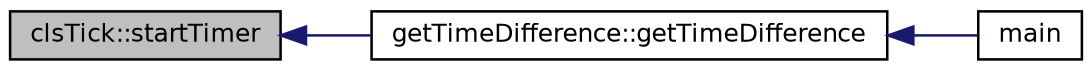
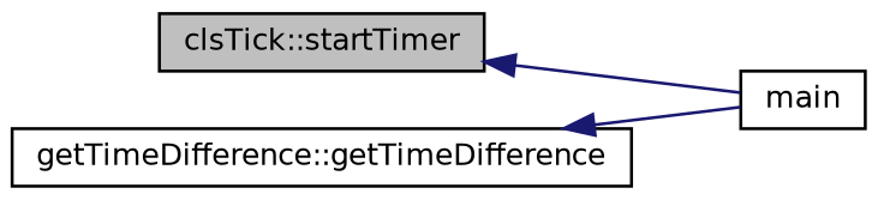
  digraph {
    rankdir=LR
    node [color=black fillcolor=white fontname=Helvetica fontsize=10 shape=record style=filled]
    edge [color=midnightblue dir=back fontname=Helvetica fontsize=10 labelfontname=Helvetica labelfontsize=10 style=solid]
    n1 [fillcolor=grey75 fontcolor=black height=0.2 label="clsTick::startTimer" width=0.4]
    n2 [height=0.2 label="getTimeDifference::getTimeDifference" width=0.4]
    n3 [height=0.2 label=main width=0.4]
-   n1 -> n2
+   n1 -> n3
    n2 -> n3
  }
